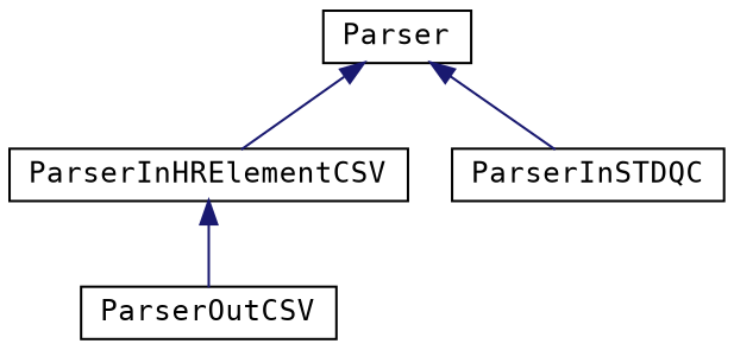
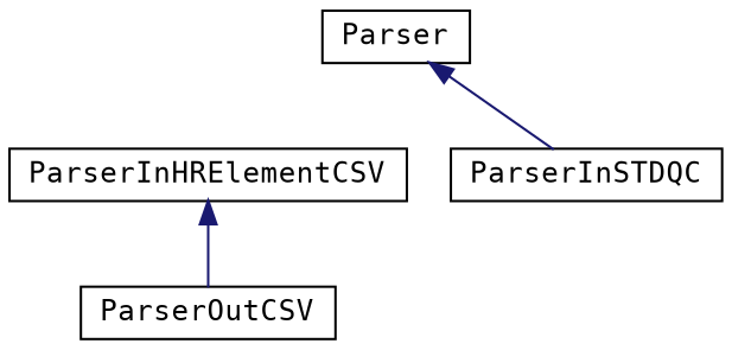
  digraph {
    fontname="DejaVu Sans Mono"
    rankdir=TB
    node [color=black fillcolor=white fontname="DejaVu Sans Mono" fontsize=12 shape=record style=filled]
    edge [color=midnightblue dir=back fontname="DejaVu Sans Mono" fontsize=12 labelfontname=Helvetica labelfontsize=12 style=solid]
    n1 [height=0.2 label=Parser width=0.4]
    n2 [height=0.2 label=ParserInHRElementCSV width=0.4]
    n3 [height=0.2 label=ParserInSTDQC width=0.4]
    n4 [height=0.2 label=ParserOutCSV width=0.4]
-   n1 -> n2
    n1 -> n3
    n2 -> n4
  }
